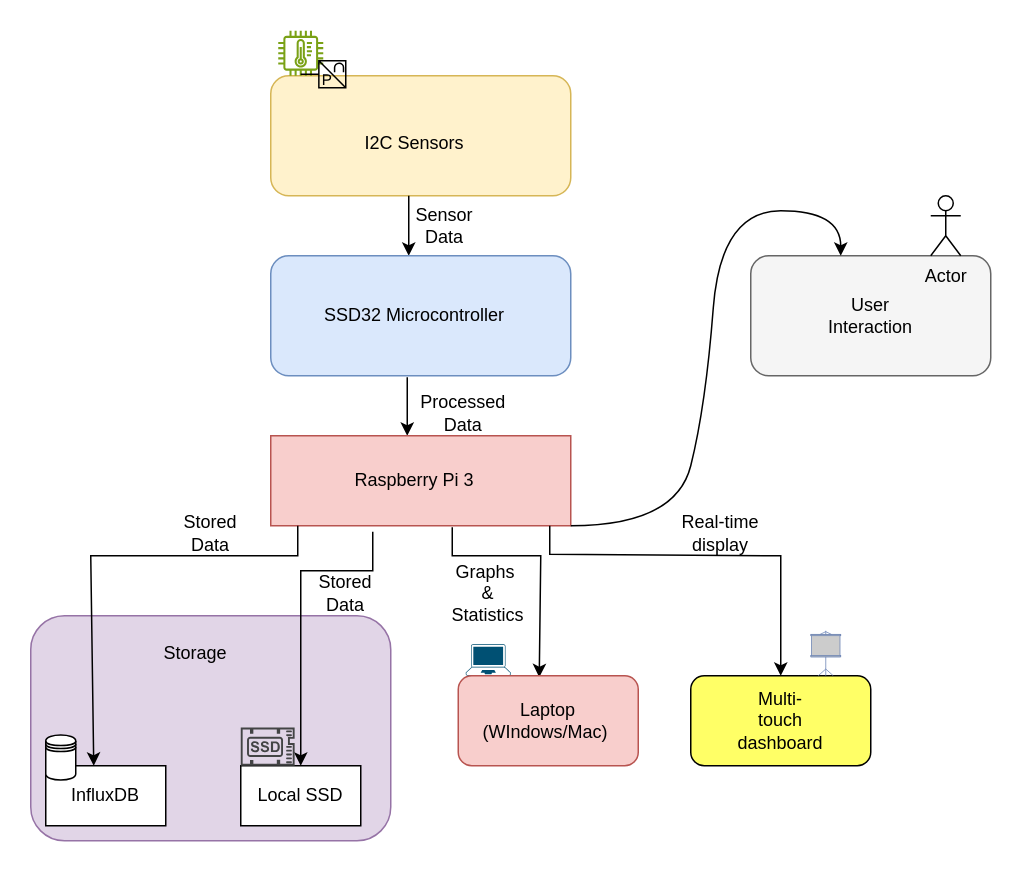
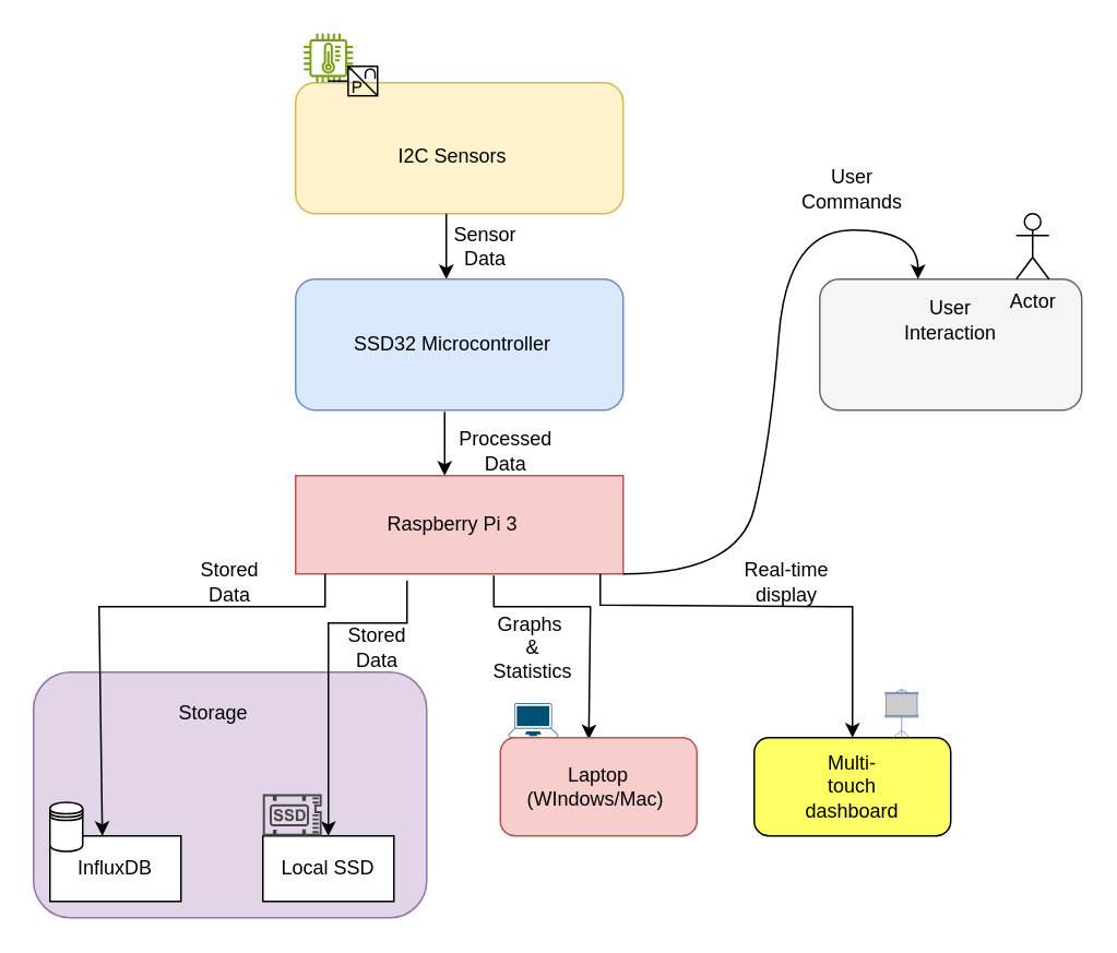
  <mxCell id="0" />
  <mxCell id="1" parent="0" />
  <mxCell id="2" value="" style="rounded=1;whiteSpace=wrap;html=1;fillColor=#fff2cc;strokeColor=#d6b656;" parent="1" vertex="1"><mxGeometry x="180" y="50" width="200" height="80" as="geometry" /></mxCell>
  <mxCell id="3" value="I2C Sensors" style="text;html=1;align=center;verticalAlign=middle;whiteSpace=wrap;rounded=0;" parent="1" vertex="1"><mxGeometry x="195.92" y="80" width="160" height="30" as="geometry" /></mxCell>
  <mxCell id="4" value="" style="endArrow=classic;html=1;rounded=0;exitX=0.46;exitY=1;exitDx=0;exitDy=0;exitPerimeter=0;" parent="1" source="2" edge="1"><mxGeometry width="50" height="50" relative="1" as="geometry"><mxPoint x="300" y="160" as="sourcePoint" /><mxPoint x="272" y="170" as="targetPoint" /></mxGeometry></mxCell>
  <mxCell id="5" value="" style="rounded=1;whiteSpace=wrap;html=1;fillColor=#dae8fc;strokeColor=#6c8ebf;" parent="1" vertex="1"><mxGeometry x="180" y="170" width="200" height="80" as="geometry" /></mxCell>
  <mxCell id="6" value="SSD32 Microcontroller" style="text;html=1;align=center;verticalAlign=middle;whiteSpace=wrap;rounded=0;" parent="1" vertex="1"><mxGeometry x="205.92" y="185" width="140" height="50" as="geometry" /></mxCell>
  <mxCell id="7" value="" style="endArrow=classic;html=1;rounded=0;exitX=0.455;exitY=1.013;exitDx=0;exitDy=0;exitPerimeter=0;" parent="1" source="5" edge="1"><mxGeometry width="50" height="50" relative="1" as="geometry"><mxPoint x="280" y="330" as="sourcePoint" /><mxPoint x="271" y="290" as="targetPoint" /></mxGeometry></mxCell>
  <mxCell id="8" value="" style="rounded=0;whiteSpace=wrap;html=1;fillColor=#f8cecc;strokeColor=#b85450;" parent="1" vertex="1"><mxGeometry x="180" y="290" width="200" height="60" as="geometry" /></mxCell>
  <mxCell id="9" value="Raspberry Pi 3" style="text;html=1;align=center;verticalAlign=middle;whiteSpace=wrap;rounded=0;" parent="1" vertex="1"><mxGeometry x="225.92" y="305" width="100" height="30" as="geometry" /></mxCell>
  <mxCell id="10" value="" style="rounded=1;whiteSpace=wrap;html=1;fillColor=#e1d5e7;strokeColor=#9673a6;" parent="1" vertex="1"><mxGeometry x="20" y="410" width="240" height="150" as="geometry" /></mxCell>
  <mxCell id="11" value="" style="rounded=0;whiteSpace=wrap;html=1;" parent="1" vertex="1"><mxGeometry x="30" y="510" width="80" height="40" as="geometry" /></mxCell>
  <mxCell id="12" value="" style="rounded=0;whiteSpace=wrap;html=1;" parent="1" vertex="1"><mxGeometry x="160" y="510" width="80" height="40" as="geometry" /></mxCell>
  <mxCell id="13" value="InfluxDB" style="text;html=1;align=center;verticalAlign=middle;whiteSpace=wrap;rounded=0;" parent="1" vertex="1"><mxGeometry x="40" y="515" width="60" height="30" as="geometry" /></mxCell>
  <mxCell id="14" value="Local SSD" style="text;html=1;align=center;verticalAlign=middle;whiteSpace=wrap;rounded=0;" parent="1" vertex="1"><mxGeometry x="170" y="515" width="60" height="30" as="geometry" /></mxCell>
  <mxCell id="15" value="" style="endArrow=classic;html=1;rounded=0;entryX=0.4;entryY=0;entryDx=0;entryDy=0;entryPerimeter=0;" parent="1" target="11" edge="1"><mxGeometry width="50" height="50" relative="1" as="geometry"><mxPoint x="198" y="350" as="sourcePoint" /><mxPoint x="60" y="390" as="targetPoint" /><Array as="points"><mxPoint x="198" y="370" /><mxPoint x="60" y="370" /></Array></mxGeometry></mxCell>
  <mxCell id="16" value="Stored Data" style="text;html=1;align=center;verticalAlign=middle;whiteSpace=wrap;rounded=0;" parent="1" vertex="1"><mxGeometry x="110" y="340" width="60" height="30" as="geometry" /></mxCell>
  <mxCell id="17" value="Stored Data" style="text;html=1;align=center;verticalAlign=middle;whiteSpace=wrap;rounded=0;" parent="1" vertex="1"><mxGeometry x="200" y="380" width="60" height="30" as="geometry" /></mxCell>
  <mxCell id="18" value="" style="endArrow=classic;html=1;rounded=0;exitX=0.09;exitY=1.067;exitDx=0;exitDy=0;exitPerimeter=0;entryX=0.5;entryY=0;entryDx=0;entryDy=0;" parent="1" target="12" edge="1"><mxGeometry width="50" height="50" relative="1" as="geometry"><mxPoint x="248" y="354" as="sourcePoint" /><mxPoint x="112" y="510" as="targetPoint" /><Array as="points"><mxPoint x="248" y="380" /><mxPoint x="200" y="380" /></Array></mxGeometry></mxCell>
  <mxCell id="19" value="" style="rounded=1;whiteSpace=wrap;html=1;fillColor=#FFFF66;" parent="1" vertex="1"><mxGeometry x="460" y="450" width="120" height="60" as="geometry" /></mxCell>
  <mxCell id="20" value="Multi-touch dashboard" style="text;html=1;align=center;verticalAlign=middle;whiteSpace=wrap;rounded=0;" parent="1" vertex="1"><mxGeometry x="490" y="465" width="60" height="30" as="geometry" /></mxCell>
  <mxCell id="21" value="" style="endArrow=classic;html=1;rounded=0;exitX=0.605;exitY=1.017;exitDx=0;exitDy=0;exitPerimeter=0;entryX=0.45;entryY=0.017;entryDx=0;entryDy=0;entryPerimeter=0;" parent="1" source="8" edge="1"><mxGeometry width="50" height="50" relative="1" as="geometry"><mxPoint x="310" y="380" as="sourcePoint" /><mxPoint x="359" y="451.02" as="targetPoint" /><Array as="points"><mxPoint x="301" y="370" /><mxPoint x="360" y="370" /></Array></mxGeometry></mxCell>
  <mxCell id="22" value="" style="endArrow=classic;html=1;rounded=0;exitX=0.605;exitY=1.017;exitDx=0;exitDy=0;exitPerimeter=0;entryX=0.5;entryY=0;entryDx=0;entryDy=0;" parent="1" target="19" edge="1"><mxGeometry width="50" height="50" relative="1" as="geometry"><mxPoint x="366" y="350" as="sourcePoint" /><mxPoint x="424" y="450" as="targetPoint" /><Array as="points"><mxPoint x="366" y="369" /><mxPoint x="520" y="370" /></Array></mxGeometry></mxCell>
  <mxCell id="23" value="Real-time display" style="text;html=1;align=center;verticalAlign=middle;whiteSpace=wrap;rounded=0;" parent="1" vertex="1"><mxGeometry x="450" y="340" width="60" height="30" as="geometry" /></mxCell>
  <mxCell id="24" value="Graphs&amp;nbsp;&lt;div&gt;&amp;amp;&lt;/div&gt;&lt;div&gt;Statistics&lt;/div&gt;" style="text;html=1;align=center;verticalAlign=middle;whiteSpace=wrap;rounded=0;" parent="1" vertex="1"><mxGeometry x="310" y="385" width="30" height="20" as="geometry" /></mxCell>
  <mxCell id="25" value="Storage" style="text;html=1;align=center;verticalAlign=middle;whiteSpace=wrap;rounded=0;" parent="1" vertex="1"><mxGeometry x="100" y="420" width="60" height="30" as="geometry" /></mxCell>
  <mxCell id="26" value="" style="sketch=0;pointerEvents=1;shadow=0;dashed=0;html=1;strokeColor=none;fillColor=#434445;aspect=fixed;labelPosition=center;verticalLabelPosition=bottom;verticalAlign=top;align=center;outlineConnect=0;shape=mxgraph.vvd.ssd;" parent="1" vertex="1"><mxGeometry x="160" y="484.5" width="35.92" height="25.5" as="geometry" /></mxCell>
  <mxCell id="27" value="" style="shape=datastore;whiteSpace=wrap;html=1;" parent="1" vertex="1"><mxGeometry x="30" y="489.5" width="20" height="30" as="geometry" /></mxCell>
  <mxCell id="28" value="" style="points=[[0.13,0.02,0],[0.5,0,0],[0.87,0.02,0],[0.885,0.4,0],[0.985,0.985,0],[0.5,1,0],[0.015,0.985,0],[0.115,0.4,0]];verticalLabelPosition=bottom;sketch=0;html=1;verticalAlign=top;aspect=fixed;align=center;pointerEvents=1;shape=mxgraph.cisco19.laptop;fillColor=#005073;strokeColor=none;" parent="1" vertex="1"><mxGeometry x="310" y="429" width="30" height="21" as="geometry" /></mxCell>
  <mxCell id="29" value="" style="rounded=1;whiteSpace=wrap;html=1;fillColor=#f8cecc;strokeColor=#b85450;" parent="1" vertex="1"><mxGeometry x="305" y="450" width="120" height="60" as="geometry" /></mxCell>
  <mxCell id="30" value="Laptop (WIndows/Mac)&amp;nbsp;" style="text;html=1;align=center;verticalAlign=middle;whiteSpace=wrap;rounded=0;" parent="1" vertex="1"><mxGeometry x="335" y="465" width="60" height="30" as="geometry" /></mxCell>
  <mxCell id="31" value="" style="fontColor=#0066CC;verticalAlign=top;verticalLabelPosition=bottom;labelPosition=center;align=center;html=1;outlineConnect=0;fillColor=#CCCCCC;strokeColor=#6881B3;gradientColor=none;gradientDirection=north;strokeWidth=2;shape=mxgraph.networks.video_projector_screen;" parent="1" vertex="1"><mxGeometry x="540" y="420" width="20" height="30" as="geometry" /></mxCell>
  <mxCell id="32" value="" style="rounded=1;whiteSpace=wrap;html=1;fillColor=#f5f5f5;fontColor=#333333;strokeColor=#666666;" parent="1" vertex="1"><mxGeometry x="500" y="170" width="160" height="80" as="geometry" /></mxCell>
- <mxCell id="33" value="User Interaction" style="text;html=1;align=center;verticalAlign=middle;whiteSpace=wrap;rounded=0;" parent="1" vertex="1"><mxGeometry x="550" y="195" width="60" height="30" as="geometry" /></mxCell>
+ <mxCell id="33" value="User Interaction" style="text;html=1;align=center;verticalAlign=middle;whiteSpace=wrap;rounded=0;" parent="1" vertex="1"><mxGeometry x="550" y="180" width="60" height="30" as="geometry" /></mxCell>
  <mxCell id="34" value="Actor" style="shape=umlActor;verticalLabelPosition=bottom;verticalAlign=top;html=1;outlineConnect=0;" parent="1" vertex="1"><mxGeometry x="620" y="130" width="20" height="40" as="geometry" /></mxCell>
  <mxCell id="35" value="" style="curved=1;endArrow=classic;html=1;rounded=0;exitX=1;exitY=1;exitDx=0;exitDy=0;entryX=0.375;entryY=0;entryDx=0;entryDy=0;entryPerimeter=0;" parent="1" source="8" target="32" edge="1"><mxGeometry width="50" height="50" relative="1" as="geometry"><mxPoint x="470" y="320" as="sourcePoint" /><mxPoint x="490" y="120" as="targetPoint" /><Array as="points"><mxPoint x="450" y="350" /><mxPoint x="470" y="270" /><mxPoint x="480" y="140" /><mxPoint x="560" y="140" /></Array></mxGeometry></mxCell>
+ <mxCell id="36" value="User Commands" style="text;html=1;align=center;verticalAlign=middle;whiteSpace=wrap;rounded=0;" parent="1" vertex="1"><mxGeometry x="490" y="100" width="60" height="30" as="geometry" /></mxCell>
  <mxCell id="37" value="" style="sketch=0;outlineConnect=0;fontColor=#232F3E;gradientColor=none;fillColor=#7AA116;strokeColor=none;dashed=0;verticalLabelPosition=bottom;verticalAlign=top;align=center;html=1;fontSize=12;fontStyle=0;aspect=fixed;pointerEvents=1;shape=mxgraph.aws4.iot_thing_temperature_sensor;" parent="1" vertex="1"><mxGeometry x="185" y="20" width="30" height="30" as="geometry" /></mxCell>
  <mxCell id="38" value="" style="verticalLabelPosition=bottom;aspect=fixed;html=1;verticalAlign=top;fillColor=strokeColor;align=center;outlineConnect=0;shape=mxgraph.fluid_power.x11770;points=[[0,0.5,0]]" parent="1" vertex="1"><mxGeometry x="199.93" y="40.06" width="30.07" height="17.96" as="geometry" /></mxCell>
  <mxCell id="39" value="Sensor Data" style="text;html=1;align=center;verticalAlign=middle;whiteSpace=wrap;rounded=0;" parent="1" vertex="1"><mxGeometry x="265.92" y="135" width="60" height="30" as="geometry" /></mxCell>
  <mxCell id="40" value="Processed Data" style="text;html=1;align=center;verticalAlign=middle;whiteSpace=wrap;rounded=0;" parent="1" vertex="1"><mxGeometry x="270.92" y="260" width="75" height="30" as="geometry" /></mxCell>
